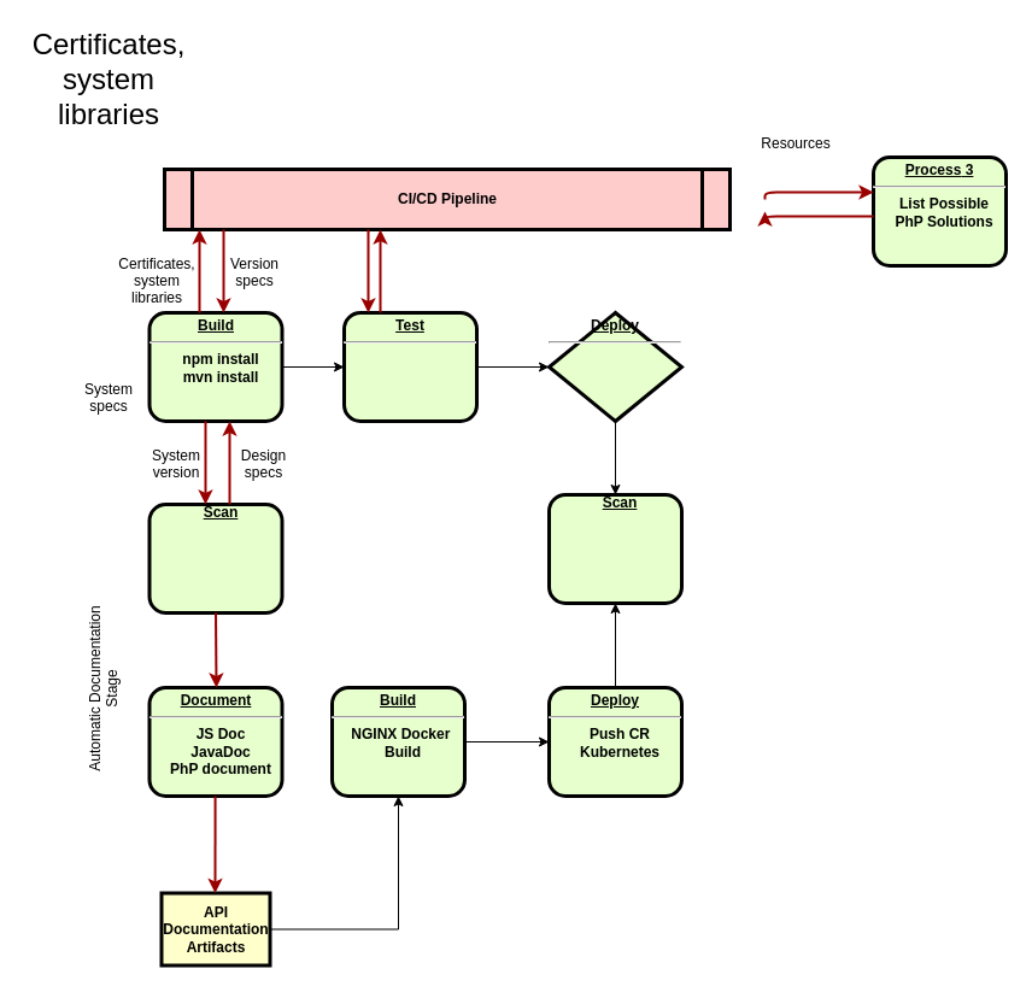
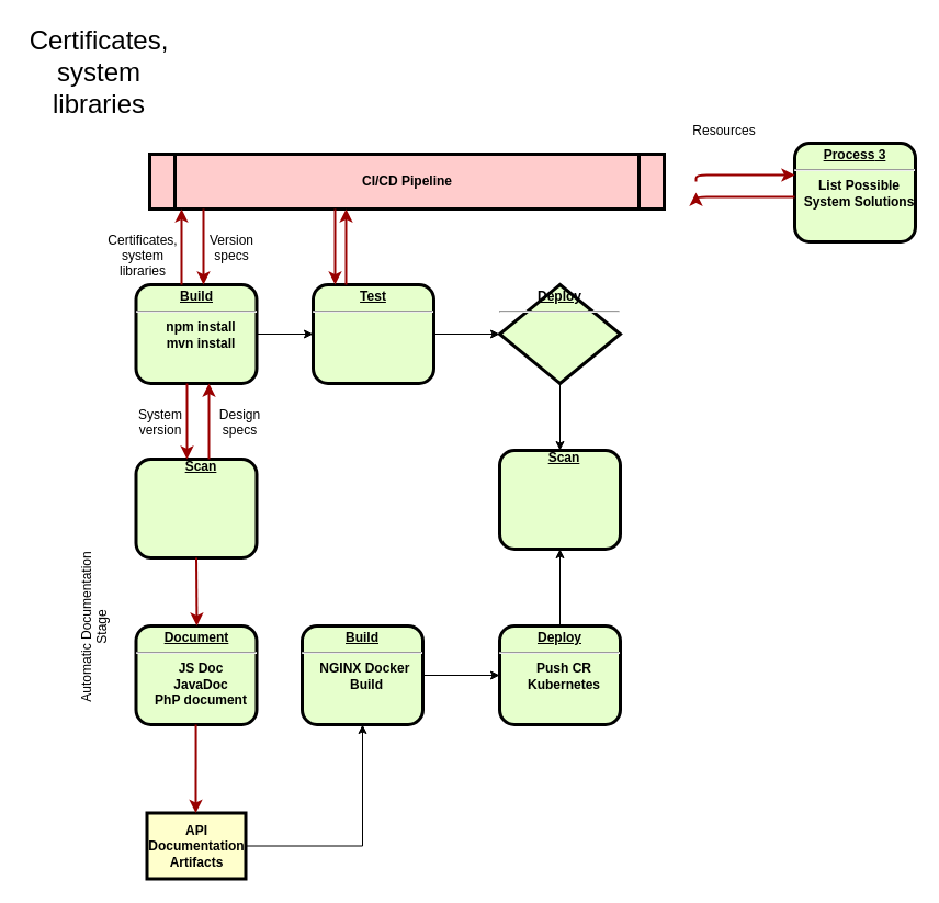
  <mxCell id="0" />
  <mxCell id="1" parent="0" />
  <mxCell id="2" value="CI/CD Pipeline" style="shape=process;whiteSpace=wrap;align=center;verticalAlign=middle;size=0.048;fontStyle=1;strokeWidth=3;fillColor=#FFCCCC" parent="1" vertex="1"><mxGeometry x="136" y="140" width="469" height="50" as="geometry" /></mxCell>
- <mxCell id="3" value="&lt;p style=&quot;margin: 0px; margin-top: 4px; text-align: center; text-decoration: underline;&quot;&gt;&lt;strong&gt;&lt;strong&gt;Process&lt;/strong&gt; 3&lt;br /&gt;&lt;/strong&gt;&lt;/p&gt;&lt;hr /&gt;&lt;p style=&quot;margin: 0px; margin-left: 8px;&quot;&gt;List Possible&lt;/p&gt;&lt;p style=&quot;margin: 0px; margin-left: 8px;&quot;&gt;PhP Solutions&lt;/p&gt;" style="verticalAlign=middle;align=center;overflow=fill;fontSize=12;fontFamily=Helvetica;html=1;rounded=1;fontStyle=1;strokeWidth=3;fillColor=#E6FFCC" parent="1" vertex="1"><mxGeometry x="724" y="130" width="110" height="90" as="geometry" /></mxCell>
+ <mxCell id="3" value="&lt;p style=&quot;margin: 0px; margin-top: 4px; text-align: center; text-decoration: underline;&quot;&gt;&lt;strong&gt;&lt;strong&gt;Process&lt;/strong&gt; 3&lt;br /&gt;&lt;/strong&gt;&lt;/p&gt;&lt;hr /&gt;&lt;p style=&quot;margin: 0px; margin-left: 8px;&quot;&gt;List Possible&lt;/p&gt;&lt;p style=&quot;margin: 0px; margin-left: 8px;&quot;&gt;System Solutions&lt;/p&gt;" style="verticalAlign=middle;align=center;overflow=fill;fontSize=12;fontFamily=Helvetica;html=1;rounded=1;fontStyle=1;strokeWidth=3;fillColor=#E6FFCC" parent="1" vertex="1"><mxGeometry x="724" y="130" width="110" height="90" as="geometry" /></mxCell>
  <mxCell id="4" value="" style="edgeStyle=orthogonalEdgeStyle;rounded=0;orthogonalLoop=1;jettySize=auto;html=1;fontSize=24;" edge="1" parent="1" source="5" target="33"><mxGeometry relative="1" as="geometry" /></mxCell>
  <mxCell id="5" value="&lt;p style=&quot;margin: 0px; margin-top: 4px; text-align: center; text-decoration: underline;&quot;&gt;&lt;strong&gt;Test&lt;/strong&gt;&lt;/p&gt;&lt;hr&gt;&lt;p style=&quot;margin: 0px; margin-left: 8px;&quot;&gt;&lt;br&gt;&lt;/p&gt;" style="verticalAlign=middle;align=center;overflow=fill;fontSize=12;fontFamily=Helvetica;html=1;rounded=1;fontStyle=1;strokeWidth=3;fillColor=#E6FFCC" parent="1" vertex="1"><mxGeometry x="285" y="259" width="110" height="90" as="geometry" /></mxCell>
  <mxCell id="6" value="" style="edgeStyle=orthogonalEdgeStyle;rounded=0;orthogonalLoop=1;jettySize=auto;html=1;fontSize=24;" edge="1" parent="1" source="7" target="5"><mxGeometry relative="1" as="geometry" /></mxCell>
  <mxCell id="7" value="&lt;p style=&quot;margin: 0px; margin-top: 4px; text-align: center; text-decoration: underline;&quot;&gt;&lt;strong&gt;Build&lt;br&gt;&lt;/strong&gt;&lt;/p&gt;&lt;hr&gt;&lt;p style=&quot;margin: 0px; margin-left: 8px;&quot;&gt;npm install&lt;/p&gt;&lt;p style=&quot;margin: 0px; margin-left: 8px;&quot;&gt;mvn install&lt;/p&gt;" style="verticalAlign=middle;align=center;overflow=fill;fontSize=12;fontFamily=Helvetica;html=1;rounded=1;fontStyle=1;strokeWidth=3;fillColor=#E6FFCC" parent="1" vertex="1"><mxGeometry x="123.5" y="259" width="110" height="90" as="geometry" /></mxCell>
  <mxCell id="8" value="&lt;p style=&quot;margin: 0px; margin-left: 8px;&quot;&gt;&lt;u&gt;Scan&lt;/u&gt;&lt;/p&gt;" style="verticalAlign=middle;align=center;overflow=fill;fontSize=12;fontFamily=Helvetica;html=1;rounded=1;fontStyle=1;strokeWidth=3;fillColor=#E6FFCC" parent="1" vertex="1"><mxGeometry x="123.5" y="418" width="110" height="90" as="geometry" /></mxCell>
  <mxCell id="9" value="" style="edgeStyle=elbowEdgeStyle;elbow=vertical;strokeColor=#990000;strokeWidth=2" parent="1" target="3" edge="1"><mxGeometry width="100" height="100" relative="1" as="geometry"><mxPoint x="634" y="165" as="sourcePoint" /><mxPoint x="564" y="149" as="targetPoint" /><Array as="points"><mxPoint x="614" y="159" /></Array></mxGeometry></mxCell>
  <mxCell id="10" value="" style="edgeStyle=elbowEdgeStyle;elbow=vertical;strokeColor=#990000;strokeWidth=2" parent="1" source="3" edge="1"><mxGeometry width="100" height="100" relative="1" as="geometry"><mxPoint x="424" y="249" as="sourcePoint" /><mxPoint x="634" y="175" as="targetPoint" /><Array as="points"><mxPoint x="614" y="179" /></Array></mxGeometry></mxCell>
  <mxCell id="11" value="Resources" style="text;spacingTop=-5;align=center" parent="1" vertex="1"><mxGeometry x="645" y="110" width="30" height="20" as="geometry" /></mxCell>
  <mxCell id="12" value="" style="edgeStyle=elbowEdgeStyle;elbow=horizontal;strokeColor=#990000;strokeWidth=2" parent="1" source="5" edge="1"><mxGeometry width="100" height="100" relative="1" as="geometry"><mxPoint x="165" y="329" as="sourcePoint" /><mxPoint x="315" y="190" as="targetPoint" /><Array as="points"><mxPoint x="315" y="219" /></Array></mxGeometry></mxCell>
  <mxCell id="13" value="" style="edgeStyle=elbowEdgeStyle;elbow=horizontal;strokeColor=#990000;strokeWidth=2" parent="1" target="5" edge="1"><mxGeometry width="100" height="100" relative="1" as="geometry"><mxPoint x="305" y="190" as="sourcePoint" /><mxPoint x="245" y="239" as="targetPoint" /><Array as="points"><mxPoint x="305" y="229" /></Array></mxGeometry></mxCell>
  <mxCell id="14" value="" style="edgeStyle=elbowEdgeStyle;elbow=horizontal;strokeColor=#990000;strokeWidth=2" parent="1" target="8" edge="1"><mxGeometry width="100" height="100" relative="1" as="geometry"><mxPoint x="170" y="349" as="sourcePoint" /><mxPoint x="-70" y="308" as="targetPoint" /><Array as="points"><mxPoint x="170" y="378" /></Array></mxGeometry></mxCell>
  <mxCell id="15" value="" style="edgeStyle=elbowEdgeStyle;elbow=horizontal;strokeColor=#990000;strokeWidth=2" parent="1" source="8" edge="1"><mxGeometry width="100" height="100" relative="1" as="geometry"><mxPoint x="-160" y="418" as="sourcePoint" /><mxPoint x="190" y="349" as="targetPoint" /><Array as="points"><mxPoint x="190" y="378" /></Array></mxGeometry></mxCell>
  <mxCell id="16" value="Version&#10;specs" style="text;spacingTop=-5;align=center" parent="1" vertex="1"><mxGeometry x="196" y="210" width="30" height="20" as="geometry" /></mxCell>
  <mxCell id="17" value="Certificates,&#10;system&#10;libraries" style="text;spacingTop=-5;align=center" parent="1" vertex="1"><mxGeometry x="115" y="210" width="30" height="20" as="geometry" /></mxCell>
  <mxCell id="18" value="" style="edgeStyle=elbowEdgeStyle;elbow=horizontal;strokeColor=#990000;strokeWidth=2" parent="1" source="2" target="7" edge="1"><mxGeometry width="100" height="100" relative="1" as="geometry"><mxPoint x="-35" y="249" as="sourcePoint" /><mxPoint x="65" y="149" as="targetPoint" /><Array as="points"><mxPoint x="185" y="219" /></Array></mxGeometry></mxCell>
  <mxCell id="19" value="" style="edgeStyle=elbowEdgeStyle;elbow=horizontal;strokeColor=#990000;strokeWidth=2" parent="1" source="7" target="2" edge="1"><mxGeometry width="100" height="100" relative="1" as="geometry"><mxPoint x="-25" y="259" as="sourcePoint" /><mxPoint x="75" y="159" as="targetPoint" /><Array as="points"><mxPoint x="165" y="219" /></Array></mxGeometry></mxCell>
- <mxCell id="20" value="System&#10;specs" style="text;spacingTop=-5;align=center" parent="1" vertex="1"><mxGeometry x="75" y="314" width="30" height="20" as="geometry" /></mxCell>
  <mxCell id="21" value="Design&#10;specs" style="text;spacingTop=-5;align=center" parent="1" vertex="1"><mxGeometry x="203.5" y="369" width="30" height="20" as="geometry" /></mxCell>
  <mxCell id="22" value="System&#10;version" style="text;spacingTop=-5;align=center" parent="1" vertex="1"><mxGeometry x="131" y="369" width="30" height="20" as="geometry" /></mxCell>
  <mxCell id="23" value="" style="edgeStyle=orthogonalEdgeStyle;rounded=0;orthogonalLoop=1;jettySize=auto;html=1;fontSize=24;" edge="1" parent="1" source="24" target="36"><mxGeometry relative="1" as="geometry" /></mxCell>
  <mxCell id="24" value="&lt;p style=&quot;margin: 0px; margin-top: 4px; text-align: center; text-decoration: underline;&quot;&gt;&lt;strong&gt;Deploy&lt;/strong&gt;&lt;/p&gt;&lt;hr&gt;&lt;p style=&quot;margin: 0px; margin-left: 8px;&quot;&gt;Push CR&lt;/p&gt;&lt;p style=&quot;margin: 0px; margin-left: 8px;&quot;&gt;Kubernetes&lt;/p&gt;" style="verticalAlign=middle;align=center;overflow=fill;fontSize=12;fontFamily=Helvetica;html=1;rounded=1;fontStyle=1;strokeWidth=3;fillColor=#E6FFCC" vertex="1" parent="1"><mxGeometry x="455" y="570" width="110" height="90" as="geometry" /></mxCell>
  <mxCell id="25" value="" style="edgeStyle=orthogonalEdgeStyle;rounded=0;orthogonalLoop=1;jettySize=auto;html=1;entryX=0.5;entryY=1;entryDx=0;entryDy=0;" edge="1" parent="1" source="26" target="35"><mxGeometry relative="1" as="geometry" /></mxCell>
  <mxCell id="26" value="API Documentation Artifacts" style="whiteSpace=wrap;align=center;verticalAlign=middle;fontStyle=1;strokeWidth=3;fillColor=#FFFFCC" vertex="1" parent="1"><mxGeometry x="133.5" y="740.5" width="90" height="60" as="geometry" /></mxCell>
  <mxCell id="27" value="Certificates,&#10;system&#10;libraries" style="text;spacingTop=-5;align=center;fontSize=24;" vertex="1" parent="1"><mxGeometry x="75" y="20" width="30" height="20" as="geometry" /></mxCell>
  <mxCell id="28" value="Automatic Documentation&#10;Stage" style="text;spacingTop=-5;align=center;rotation=-90;" vertex="1" parent="1"><mxGeometry x="20" y="550" width="140" height="40" as="geometry" /></mxCell>
  <mxCell id="29" value="&lt;p style=&quot;margin: 0px; margin-top: 4px; text-align: center; text-decoration: underline;&quot;&gt;&lt;strong&gt;Document&lt;br&gt;&lt;/strong&gt;&lt;/p&gt;&lt;hr&gt;&lt;p style=&quot;margin: 0px; margin-left: 8px;&quot;&gt;&lt;span style=&quot;background-color: initial;&quot;&gt;JS Doc&lt;/span&gt;&lt;/p&gt;&lt;p style=&quot;margin: 0px; margin-left: 8px;&quot;&gt;&lt;span style=&quot;background-color: initial;&quot;&gt;JavaDoc&lt;/span&gt;&lt;/p&gt;&lt;p style=&quot;margin: 0px; margin-left: 8px;&quot;&gt;&lt;span style=&quot;background-color: initial;&quot;&gt;PhP document&lt;/span&gt;&lt;/p&gt;" style="verticalAlign=middle;align=center;overflow=fill;fontSize=12;fontFamily=Helvetica;html=1;rounded=1;fontStyle=1;strokeWidth=3;fillColor=#E6FFCC" vertex="1" parent="1"><mxGeometry x="123.5" y="570" width="110" height="90" as="geometry" /></mxCell>
  <mxCell id="30" value="" style="edgeStyle=elbowEdgeStyle;elbow=horizontal;strokeColor=#990000;strokeWidth=2;exitX=0.5;exitY=1;exitDx=0;exitDy=0;entryX=0.5;entryY=0;entryDx=0;entryDy=0;" edge="1" parent="1" target="29"><mxGeometry width="100" height="100" relative="1" as="geometry"><mxPoint x="178.5" y="508" as="sourcePoint" /><mxPoint x="174" y="639" as="targetPoint" /></mxGeometry></mxCell>
  <mxCell id="31" value="" style="edgeStyle=elbowEdgeStyle;elbow=horizontal;strokeColor=#990000;strokeWidth=2;exitX=0.5;exitY=1;exitDx=0;exitDy=0;" edge="1" parent="1"><mxGeometry width="100" height="100" relative="1" as="geometry"><mxPoint x="178.07" y="660" as="sourcePoint" /><mxPoint x="178" y="740.5" as="targetPoint" /></mxGeometry></mxCell>
  <mxCell id="32" value="" style="edgeStyle=orthogonalEdgeStyle;rounded=0;orthogonalLoop=1;jettySize=auto;html=1;fontSize=24;" edge="1" parent="1" source="33" target="36"><mxGeometry relative="1" as="geometry" /></mxCell>
  <mxCell id="33" value="&lt;p style=&quot;margin: 0px; margin-top: 4px; text-align: center; text-decoration: underline;&quot;&gt;&lt;strong&gt;Deploy&lt;/strong&gt;&lt;/p&gt;&lt;hr&gt;&lt;p style=&quot;margin: 0px; margin-left: 8px;&quot;&gt;&lt;br&gt;&lt;/p&gt;" style="rhombus;verticalAlign=middle;align=center;overflow=fill;fontSize=12;fontFamily=Helvetica;html=1;fontStyle=1;strokeWidth=3;fillColor=#E6FFCC;" vertex="1" parent="1"><mxGeometry x="455" y="259" width="110" height="90" as="geometry" /></mxCell>
  <mxCell id="34" value="" style="edgeStyle=orthogonalEdgeStyle;rounded=0;orthogonalLoop=1;jettySize=auto;html=1;fontSize=24;" edge="1" parent="1" source="35" target="24"><mxGeometry relative="1" as="geometry" /></mxCell>
  <mxCell id="35" value="&lt;p style=&quot;margin: 0px; margin-top: 4px; text-align: center; text-decoration: underline;&quot;&gt;&lt;strong&gt;Build&lt;br&gt;&lt;/strong&gt;&lt;/p&gt;&lt;hr&gt;&lt;p style=&quot;margin: 0px; margin-left: 8px;&quot;&gt;NGINX Docker&amp;nbsp;&lt;/p&gt;&lt;p style=&quot;margin: 0px; margin-left: 8px;&quot;&gt;Build&lt;/p&gt;" style="verticalAlign=middle;align=center;overflow=fill;fontSize=12;fontFamily=Helvetica;html=1;rounded=1;fontStyle=1;strokeWidth=3;fillColor=#E6FFCC" vertex="1" parent="1"><mxGeometry x="275" y="570" width="110" height="90" as="geometry" /></mxCell>
  <mxCell id="36" value="&lt;p style=&quot;margin: 0px; margin-left: 8px;&quot;&gt;&lt;u&gt;Scan&lt;/u&gt;&lt;/p&gt;" style="verticalAlign=middle;align=center;overflow=fill;fontSize=12;fontFamily=Helvetica;html=1;rounded=1;fontStyle=1;strokeWidth=3;fillColor=#E6FFCC" vertex="1" parent="1"><mxGeometry x="455" y="410" width="110" height="90" as="geometry" /></mxCell>
